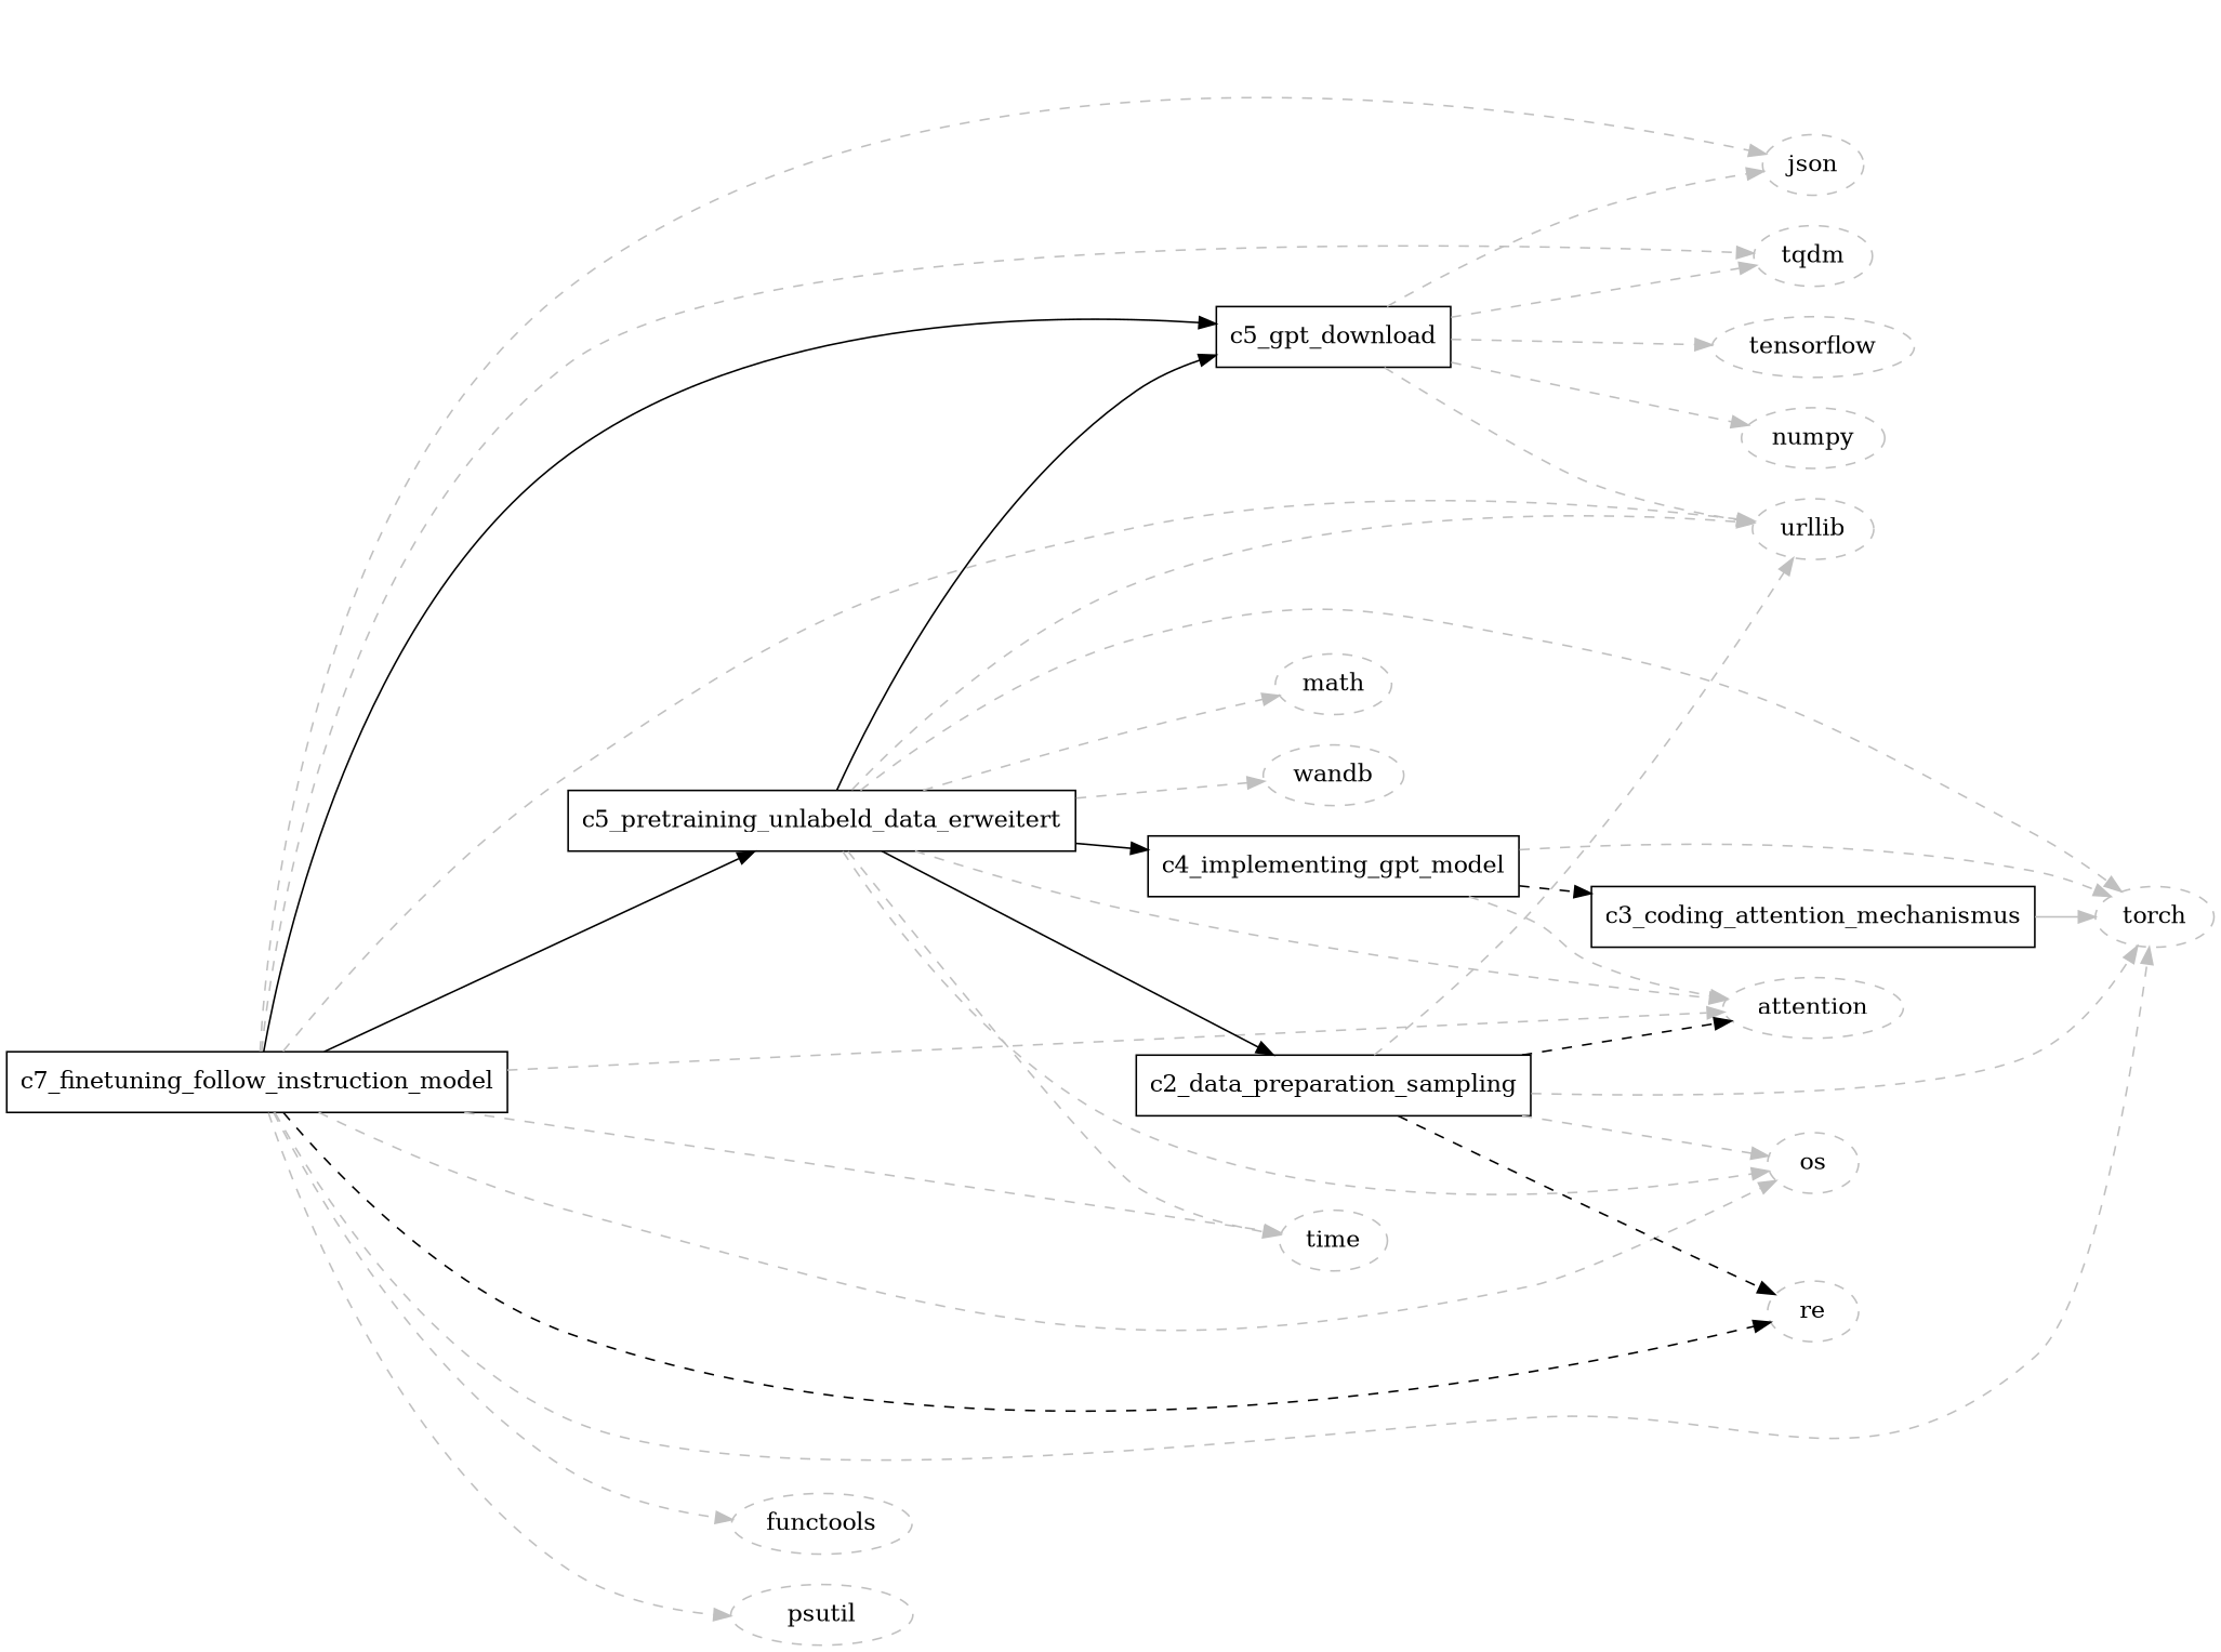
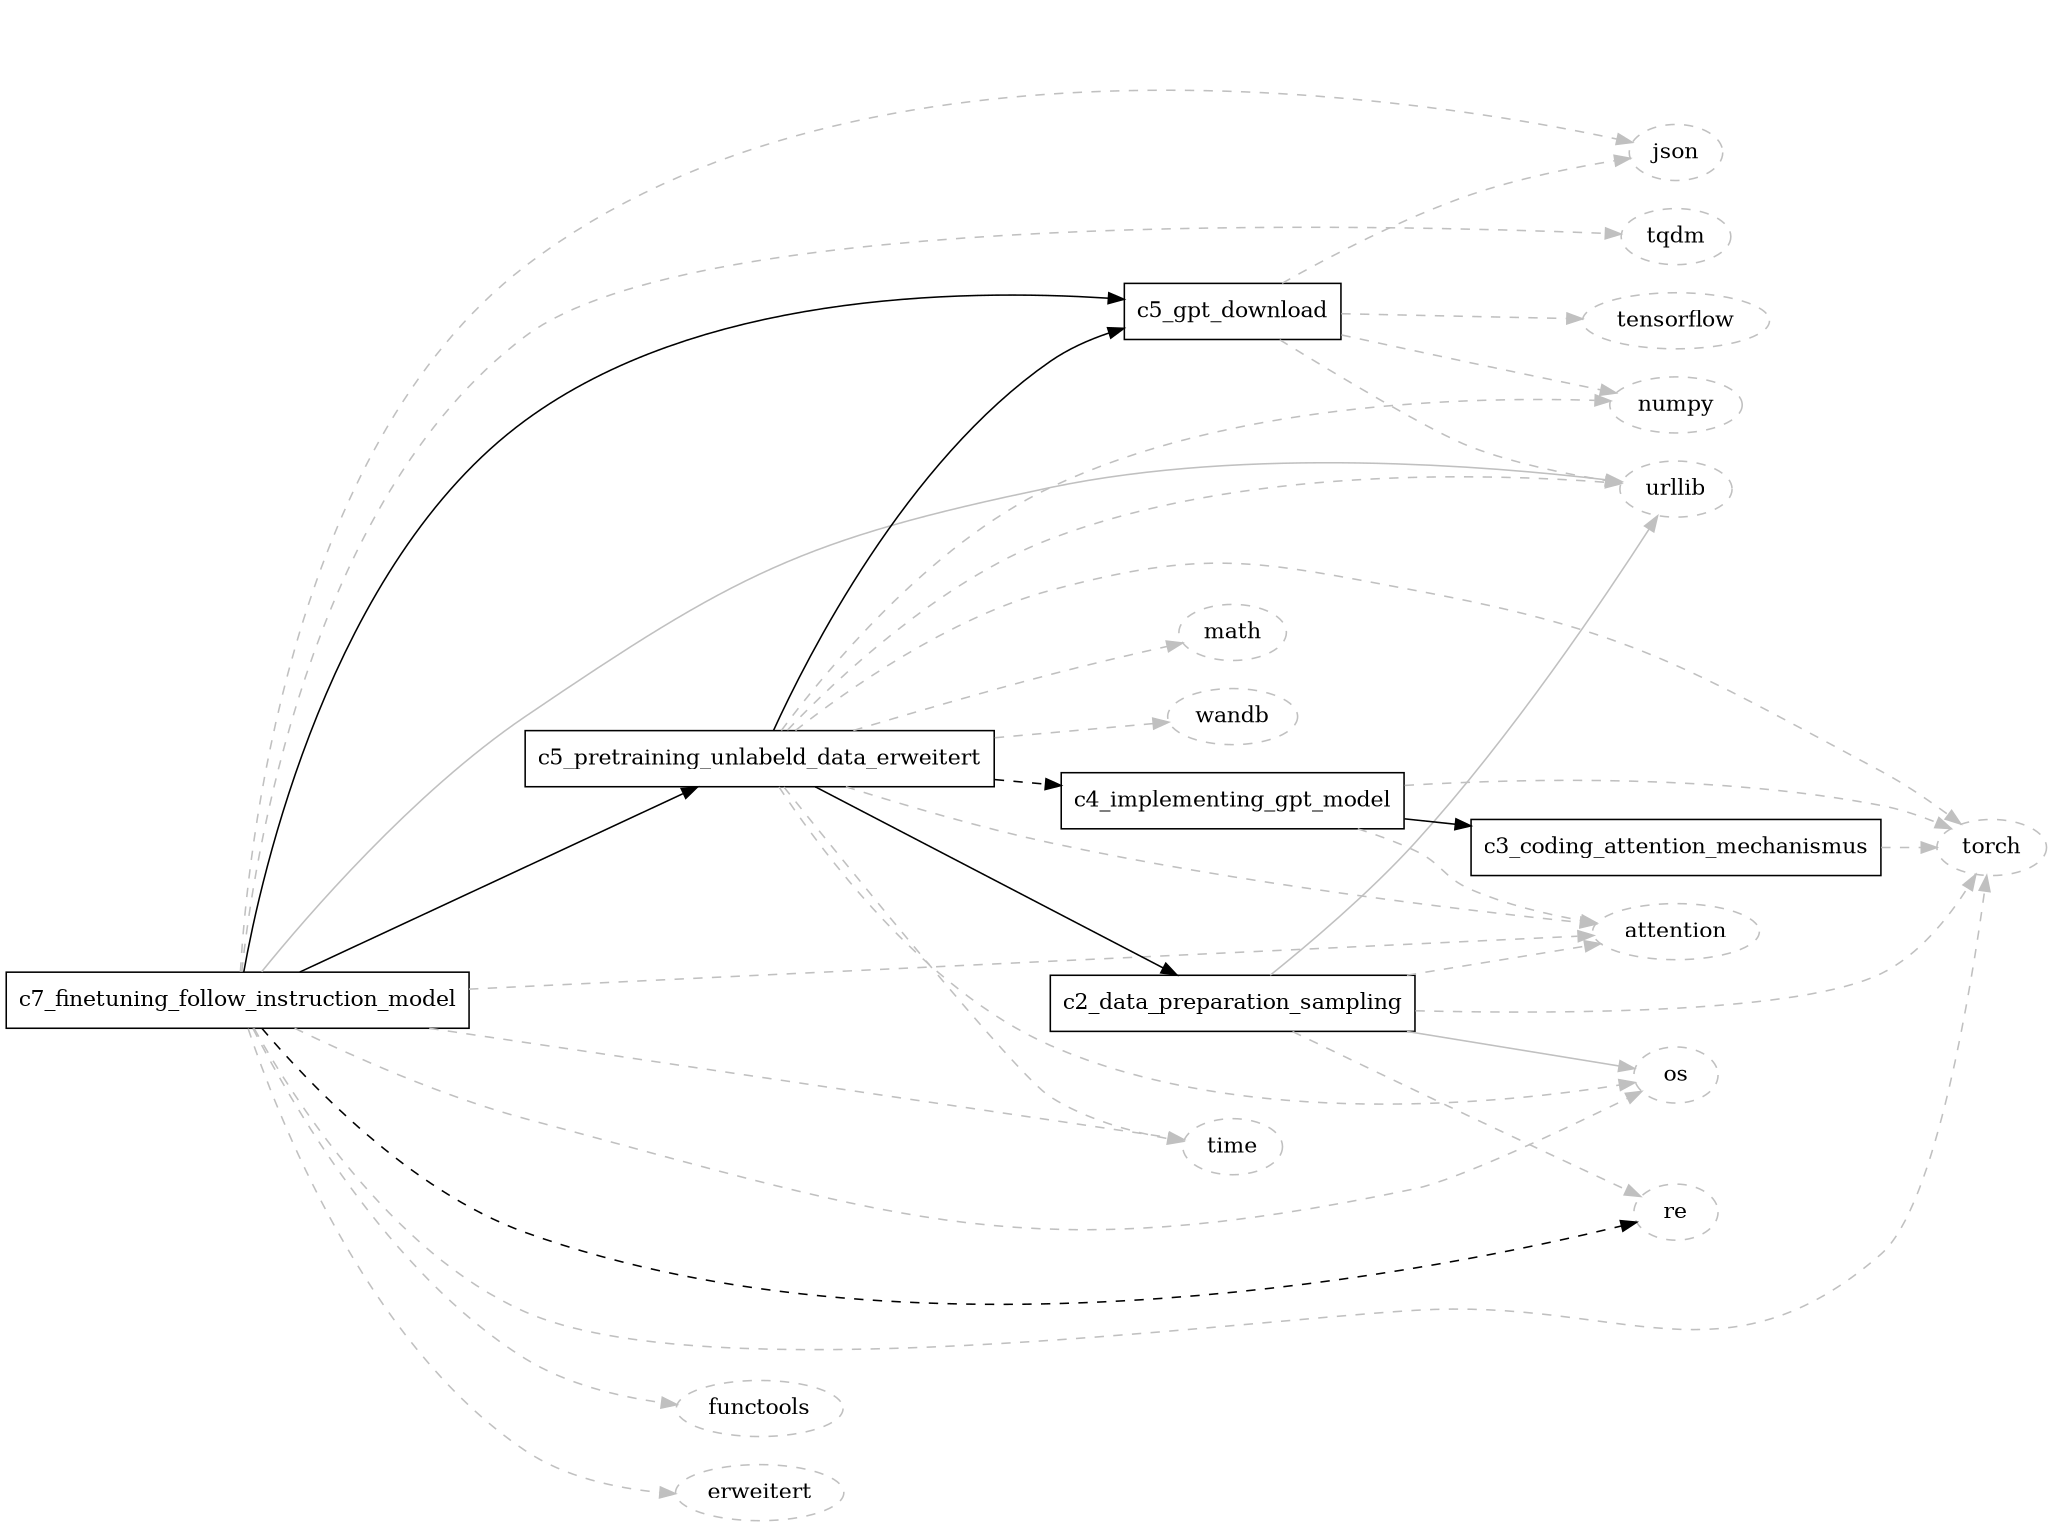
  digraph {
    rankdir=LR
    node [shape=ellipse color=gray style=dashed]
    edge [color=gray style=dashed]
    c7_finetuning_follow_instruction_model [shape=box color="" style=""]
    c5_pretraining_unlabeld_data_erweitert [shape=box color="" style=""]
    c5_gpt_download [shape=box color="" style=""]
    os
    re
    n6 [label=attention]
    torch
    urllib
    json
    tqdm
    time
    functools
-   psutil
+   psutil [label=erweitert]
    c2_data_preparation_sampling [shape=box color="" style=""]
    c4_implementing_gpt_model [shape=box color="" style=""]
    numpy
    math
    wandb
    tensorflow
    c3_coding_attention_mechanismus [shape=box color="" style=""]
    c7_finetuning_follow_instruction_model -> c5_pretraining_unlabeld_data_erweitert [color="" style=""]
    c7_finetuning_follow_instruction_model -> c5_gpt_download [color="" style=""]
    c7_finetuning_follow_instruction_model -> os
    c7_finetuning_follow_instruction_model -> re [color=black]
    c7_finetuning_follow_instruction_model -> n6
    c7_finetuning_follow_instruction_model -> torch
-   c7_finetuning_follow_instruction_model -> urllib
+   c7_finetuning_follow_instruction_model -> urllib [style=solid]
    c7_finetuning_follow_instruction_model -> json
    c7_finetuning_follow_instruction_model -> tqdm
    c7_finetuning_follow_instruction_model -> time
    c7_finetuning_follow_instruction_model -> functools
    c7_finetuning_follow_instruction_model -> psutil
    c5_pretraining_unlabeld_data_erweitert -> c5_gpt_download [color="" style=""]
    c5_pretraining_unlabeld_data_erweitert -> os
    c5_pretraining_unlabeld_data_erweitert -> n6
    c5_pretraining_unlabeld_data_erweitert -> torch
    c5_pretraining_unlabeld_data_erweitert -> urllib
    c5_pretraining_unlabeld_data_erweitert -> time
    c5_pretraining_unlabeld_data_erweitert -> c2_data_preparation_sampling [color="" style=""]
-   c5_pretraining_unlabeld_data_erweitert -> c4_implementing_gpt_model [color="" style=""]
+   c5_pretraining_unlabeld_data_erweitert -> c4_implementing_gpt_model [color=""]
+   c5_pretraining_unlabeld_data_erweitert -> numpy
    c5_pretraining_unlabeld_data_erweitert -> math
    c5_pretraining_unlabeld_data_erweitert -> wandb
    c5_gpt_download -> urllib
    c5_gpt_download -> json
-   c5_gpt_download -> tqdm
    c5_gpt_download -> numpy
    c5_gpt_download -> tensorflow
-   c2_data_preparation_sampling -> os
-   c2_data_preparation_sampling -> re [color=black]
-   c2_data_preparation_sampling -> n6 [color=black]
+   c2_data_preparation_sampling -> os [style=solid]
+   c2_data_preparation_sampling -> re
+   c2_data_preparation_sampling -> n6
    c2_data_preparation_sampling -> torch
-   c2_data_preparation_sampling -> urllib
+   c2_data_preparation_sampling -> urllib [style=solid]
    c4_implementing_gpt_model -> n6
    c4_implementing_gpt_model -> torch
-   c4_implementing_gpt_model -> c3_coding_attention_mechanismus [color=""]
-   c3_coding_attention_mechanismus -> torch [style=solid]
+   c4_implementing_gpt_model -> c3_coding_attention_mechanismus [color="" style=""]
+   c3_coding_attention_mechanismus -> torch
  }
